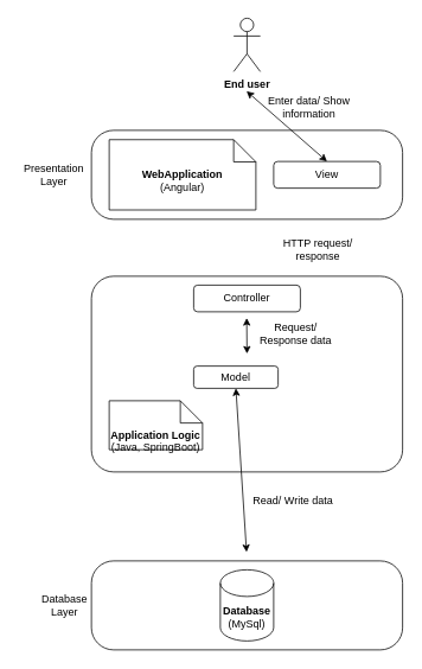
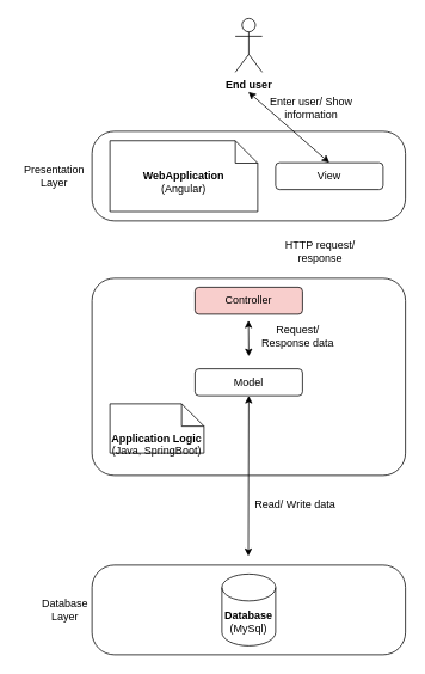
  <mxCell id="0" />
  <mxCell id="1" parent="0" />
  <mxCell id="2" value="&lt;b&gt;End user&lt;/b&gt;" style="shape=umlActor;verticalLabelPosition=bottom;verticalAlign=top;html=1;" parent="1" vertex="1"><mxGeometry x="262" width="30" height="60" as="geometry" y="20" /></mxCell>
  <mxCell id="3" value="" style="html=1;align=right;verticalAlign=top;rounded=1;absoluteArcSize=1;arcSize=50;dashed=0;spacingTop=10;spacingRight=30;whiteSpace=wrap;" parent="1" vertex="1"><mxGeometry x="102" y="146" width="350" height="100" as="geometry" /></mxCell>
  <mxCell id="4" value="" style="endArrow=classic;startArrow=classic;html=1;rounded=0;entryX=0.5;entryY=0;entryDx=0;entryDy=0;" parent="1" target="20" edge="1"><mxGeometry width="50" height="50" relative="1" as="geometry"><mxPoint x="276.5" y="102" as="sourcePoint" /><mxPoint x="276.5" y="142" as="targetPoint" /></mxGeometry></mxCell>
  <mxCell id="5" value="Presentation Layer" style="text;html=1;strokeColor=none;fillColor=none;align=center;verticalAlign=middle;whiteSpace=wrap;rounded=0;" parent="1" vertex="1"><mxGeometry x="20" y="186" width="80" height="20" as="geometry" /></mxCell>
  <mxCell id="6" value="Database Layer" style="text;html=1;strokeColor=none;fillColor=none;align=center;verticalAlign=middle;whiteSpace=wrap;rounded=0;" parent="1" vertex="1"><mxGeometry x="42" y="670" width="60" height="20" as="geometry" /></mxCell>
  <mxCell id="7" value="" style="html=1;align=right;verticalAlign=top;rounded=1;absoluteArcSize=1;arcSize=50;dashed=0;spacingTop=10;spacingRight=30;whiteSpace=wrap;" parent="1" vertex="1"><mxGeometry x="102" y="310" width="350" height="220" as="geometry" /></mxCell>
  <mxCell id="8" value="" style="html=1;align=right;verticalAlign=top;rounded=1;absoluteArcSize=1;arcSize=50;dashed=0;spacingTop=10;spacingRight=30;whiteSpace=wrap;" parent="1" vertex="1"><mxGeometry x="102" y="630" width="350" height="100" as="geometry" /></mxCell>
  <mxCell id="9" value="" style="endArrow=classic;startArrow=classic;html=1;rounded=0;exitX=0.5;exitY=1;exitDx=0;exitDy=0;" parent="1" source="17" edge="1"><mxGeometry width="50" height="50" relative="1" as="geometry"><mxPoint x="276.5" y="580" as="sourcePoint" /><mxPoint x="276.5" y="620" as="targetPoint" /></mxGeometry></mxCell>
  <mxCell id="10" value="HTTP request/ response" style="text;html=1;strokeColor=none;fillColor=none;align=center;verticalAlign=middle;whiteSpace=wrap;rounded=0;" parent="1" vertex="1"><mxGeometry x="312" y="270" width="90" height="20" as="geometry" /></mxCell>
  <mxCell id="11" value="&lt;b&gt;WebApplication&lt;br&gt;&lt;/b&gt;(Angular)" style="shape=note2;boundedLbl=1;whiteSpace=wrap;html=1;size=25;verticalAlign=top;align=center;" parent="1" vertex="1"><mxGeometry x="122" y="156.5" width="165" height="79" as="geometry" /></mxCell>
  <mxCell id="12" value="&lt;b&gt;Database&lt;/b&gt;&lt;br&gt;(MySql)" style="shape=cylinder3;whiteSpace=wrap;html=1;boundedLbl=1;backgroundOutline=1;size=15;" parent="1" vertex="1"><mxGeometry x="247" y="640" width="60" height="80" as="geometry" /></mxCell>
- <mxCell id="13" value="Enter data/ Show information" style="text;html=1;strokeColor=none;fillColor=none;align=center;verticalAlign=middle;whiteSpace=wrap;rounded=0;" parent="1" vertex="1"><mxGeometry x="287" y="110" width="120" height="20" as="geometry" /></mxCell>
+ <mxCell id="13" value="Enter user/ Show information" style="text;html=1;strokeColor=none;fillColor=none;align=center;verticalAlign=middle;whiteSpace=wrap;rounded=0;" parent="1" vertex="1"><mxGeometry x="287" y="110" width="120" height="20" as="geometry" /></mxCell>
  <mxCell id="14" value="&lt;b&gt;Application Logic&lt;br&gt;&lt;/b&gt;(Java, SpringBoot)" style="shape=note2;boundedLbl=1;whiteSpace=wrap;html=1;size=25;verticalAlign=top;align=center;" parent="1" vertex="1"><mxGeometry x="122" y="450" width="105" height="55" as="geometry" /></mxCell>
  <mxCell id="15" value="Read/ Write data" style="text;html=1;strokeColor=none;fillColor=none;align=center;verticalAlign=middle;whiteSpace=wrap;rounded=0;" parent="1" vertex="1"><mxGeometry x="269" y="553" width="120" height="20" as="geometry" /></mxCell>
- <mxCell id="16" value="Controller" style="rounded=1;whiteSpace=wrap;html=1;" parent="1" vertex="1"><mxGeometry x="217" y="320" width="120" height="30" as="geometry" /></mxCell>
- <mxCell id="17" value="Model" style="rounded=1;whiteSpace=wrap;html=1;" parent="1" vertex="1"><mxGeometry x="217" y="411" width="95" height="25" as="geometry" /></mxCell>
+ <mxCell id="16" value="Controller" style="rounded=1;whiteSpace=wrap;html=1;fillColor=#f8cecc;" parent="1" vertex="1"><mxGeometry x="217" y="320" width="120" height="30" as="geometry" /></mxCell>
+ <mxCell id="17" value="Model" style="rounded=1;whiteSpace=wrap;html=1;" parent="1" vertex="1"><mxGeometry x="217" y="411" width="120" height="30" as="geometry" /></mxCell>
  <mxCell id="18" value="" style="endArrow=classic;startArrow=classic;html=1;rounded=0;exitX=0.5;exitY=1;exitDx=0;exitDy=0;exitPerimeter=0;" parent="1" edge="1"><mxGeometry width="50" height="50" relative="1" as="geometry"><mxPoint x="276.67" y="357" as="sourcePoint" /><mxPoint x="277" y="397" as="targetPoint" /></mxGeometry></mxCell>
  <mxCell id="19" value="Request/ Response data" style="text;html=1;strokeColor=none;fillColor=none;align=center;verticalAlign=middle;whiteSpace=wrap;rounded=0;" parent="1" vertex="1"><mxGeometry x="287" y="365" width="90" height="20" as="geometry" /></mxCell>
  <mxCell id="20" value="View" style="rounded=1;whiteSpace=wrap;html=1;" parent="1" vertex="1"><mxGeometry x="307" y="181" width="120" height="30" as="geometry" /></mxCell>
